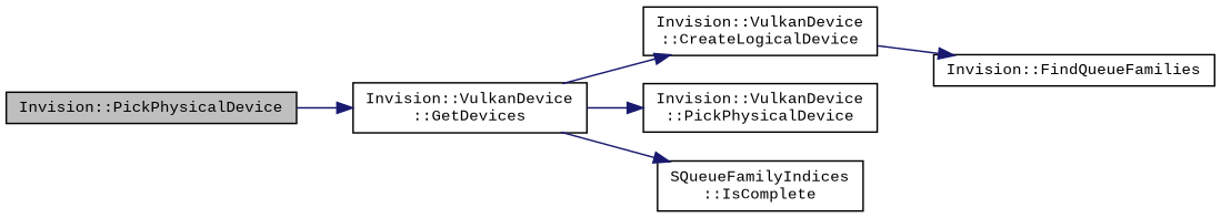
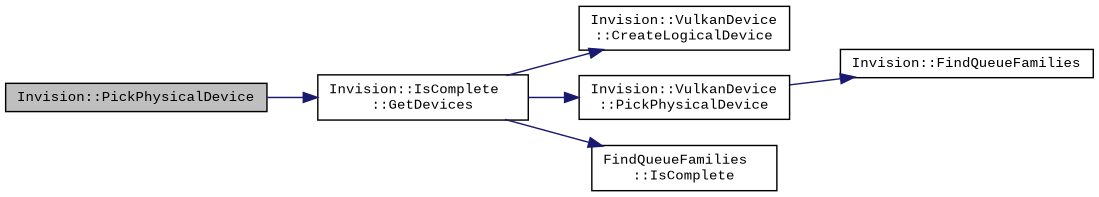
  digraph {
    fontname="Liberation Mono"
    rankdir=LR
    node [color=black fillcolor=white fontname="Liberation Mono" fontsize=10 shape=record style=filled]
    edge [color=midnightblue fontname="Liberation Mono" fontsize=10 labelfontname=Helvetica labelfontsize=10 style=solid]
    n1 [fillcolor=grey75 fontcolor=black height=0.2 label="Invision::PickPhysicalDevice" width=0.4]
-   n2 [height=0.2 label="Invision::VulkanDevice\l::GetDevices" width=0.4]
+   n2 [height=0.2 label="Invision::IsComplete\l::GetDevices" width=0.4]
    n3 [height=0.2 label="Invision::VulkanDevice\l::CreateLogicalDevice" width=0.4]
    n4 [height=0.2 label="Invision::VulkanDevice\l::PickPhysicalDevice" width=0.4]
-   n5 [height=0.2 label="SQueueFamilyIndices\l::IsComplete" width=0.4]
+   n5 [height=0.2 label="FindQueueFamilies\l::IsComplete" width=0.4]
    n6 [height=0.2 label="Invision::FindQueueFamilies" width=0.4]
    n1 -> n2
    n2 -> n3
    n2 -> n4
    n2 -> n5
-   n3 -> n6
+   n4 -> n6
  }
